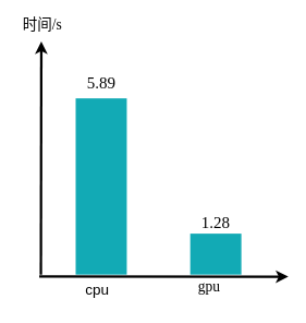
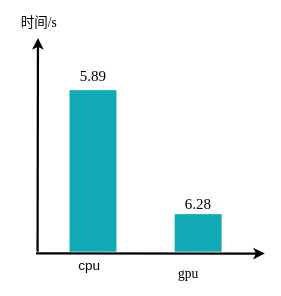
  <mxCell id="0" />
  <mxCell id="1" parent="0" />
  <mxCell id="2" value="" style="whiteSpace=wrap;fillColor=#12AAB5;gradientColor=none;gradientDirection=east;strokeColor=none;html=1;fontColor=#23445d;" parent="1" vertex="1"><mxGeometry x="92" y="119.5" width="62.5" height="215" as="geometry" /></mxCell>
  <mxCell id="3" value="" style="whiteSpace=wrap;fillColor=#12AAB5;gradientColor=none;gradientDirection=east;strokeColor=none;html=1;fontColor=#23445d;" parent="1" vertex="1"><mxGeometry x="232" y="284.5" width="62.5" height="50" as="geometry" /></mxCell>
  <mxCell id="4" value="" style="edgeStyle=none;html=1;fontColor=#000000;strokeWidth=3;strokeColor=#000000;" parent="1" edge="1"><mxGeometry width="100" height="100" relative="1" as="geometry"><mxPoint x="49.5" y="334.5" as="sourcePoint" /><mxPoint x="50" y="50" as="targetPoint" /></mxGeometry></mxCell>
  <mxCell id="5" value="" style="edgeStyle=none;html=1;fontColor=#000000;strokeWidth=3;strokeColor=#000000;" parent="1" edge="1"><mxGeometry width="100" height="100" relative="1" as="geometry"><mxPoint x="47.5" y="336.67" as="sourcePoint" /><mxPoint x="352" y="337" as="targetPoint" /></mxGeometry></mxCell>
  <mxCell id="6" value="cpu" style="text;spacingTop=-5;align=center;verticalAlign=middle;fontStyle=0;html=1;fontSize=18;points=[];strokeColor=none;" parent="1" vertex="1"><mxGeometry x="58.25" y="341.5" width="120" height="30" as="geometry" /></mxCell>
- <mxCell id="7" value="&lt;font face=&quot;Times New Roman&quot;&gt;gpu&lt;/font&gt;" style="text;spacingTop=-5;align=center;verticalAlign=middle;fontStyle=0;html=1;fontSize=18;points=[];strokeColor=none;" parent="1" vertex="1"><mxGeometry x="194.5" y="336.5" width="120" height="30" as="geometry" /></mxCell>
+ <mxCell id="7" value="&lt;font face=&quot;Times New Roman&quot;&gt;gpu&lt;/font&gt;" style="text;spacingTop=-5;align=center;verticalAlign=middle;fontStyle=0;html=1;fontSize=18;points=[];strokeColor=none;" parent="1" vertex="1"><mxGeometry x="189.5" y="351.5" width="120" height="30" as="geometry" /></mxCell>
  <mxCell id="8" value="&lt;font style=&quot;font-size: 18px&quot; face=&quot;SimSun&quot;&gt;时间&lt;/font&gt;&lt;font style=&quot;font-size: 18px&quot; face=&quot;Times New Roman&quot;&gt;/s&lt;/font&gt;" style="text;html=1;align=center;verticalAlign=middle;resizable=0;points=[];autosize=1;" parent="1" vertex="1"><mxGeometry x="20.75" y="20" width="60" height="20" as="geometry" /></mxCell>
  <mxCell id="9" value="&lt;font style=&quot;font-size: 20px&quot; face=&quot;Times New Roman&quot;&gt;5.89&lt;/font&gt;" style="text;html=1;align=center;verticalAlign=middle;resizable=0;points=[];autosize=1;" parent="1" vertex="1"><mxGeometry x="98.25" y="90" width="50" height="20" as="geometry" /></mxCell>
- <mxCell id="10" value="&lt;font style=&quot;font-size: 20px&quot; face=&quot;Times New Roman&quot;&gt;1.28&lt;/font&gt;" style="text;html=1;align=center;verticalAlign=middle;resizable=0;points=[];autosize=1;" parent="1" vertex="1"><mxGeometry x="238.25" y="260" width="50" height="20" as="geometry" /></mxCell>
+ <mxCell id="10" value="&lt;font style=&quot;font-size: 20px&quot; face=&quot;Times New Roman&quot;&gt;6.28&lt;/font&gt;" style="text;html=1;align=center;verticalAlign=middle;resizable=0;points=[];autosize=1;" parent="1" vertex="1"><mxGeometry x="238.25" y="260" width="50" height="20" as="geometry" /></mxCell>
